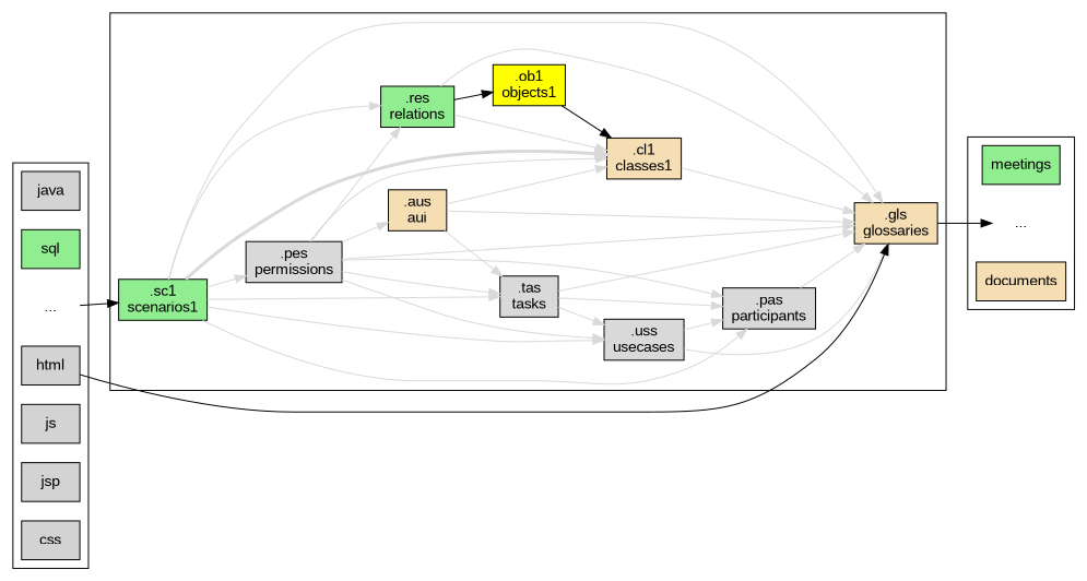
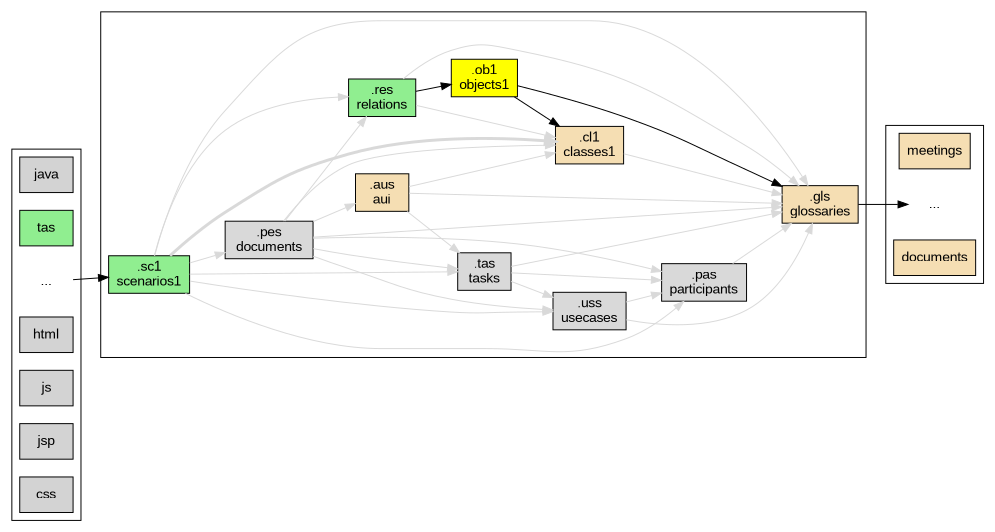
  digraph {
    compound=true
    fontname="Liberation Sans"
    rankdir=LR
    node [fillcolor=wheat fontname="Liberation Sans" shape=box style=filled]
    edge [fontname="Liberation Sans" color=grey85 penwidth=1]
-   meetings [fillcolor=lightgreen]
+   meetings
    n2 [color=white fillcolor=white label="..."]
    documents
    n4 [label=".gls\nglossaries" penwidth=1]
    n5 [label=".cl1\nclasses1" penwidth=1]
    n6 [fillcolor=yellow label=".ob1\nobjects1" penwidth=1]
    n7 [fillcolor=lightgreen label=".sc1\nscenarios1" penwidth=1]
    n8 [fillcolor=grey85 label=".uss\nusecases" penwidth=1]
-   n9 [fillcolor=grey85 label=".pes\npermissions" penwidth=1]
+   n9 [fillcolor=grey85 label=".pes\ndocuments" penwidth=1]
    n10 [fillcolor=lightgreen label=".res\nrelations" penwidth=1]
    n11 [fillcolor=grey85 label=".tas\ntasks" penwidth=1]
    n12 [fillcolor=grey85 label=".pas\nparticipants" penwidth=1]
    n13 [label=".aus\naui" penwidth=1]
    java [fillcolor=lightgrey]
-   sql [fillcolor=lightgreen]
+   sql [fillcolor=lightgreen label=tas]
    html [fillcolor=lightgrey]
    n17 [color=white fillcolor=white label="..."]
    js [fillcolor=lightgrey]
    jsp [fillcolor=lightgrey]
    css [fillcolor=lightgrey]
    subgraph cluster_1 {
      meetings
      n2
      documents
    }
    subgraph cluster_2 {
      n4
      n5
      n6
      n7
      n8
      n9
      n10
      n11
      n12
      n13
    }
    subgraph cluster_3 {
      java
      sql
      html
      n17
      js
      jsp
      css
    }
    n4 -> n2 [color="" penwidth=""]
    n5 -> n4
-   html -> n4 [color=black]
+   n6 -> n4 [color=black]
    n6 -> n5 [color=black]
    n7 -> n4
    n7 -> n5 [penwidth=3]
    n7 -> n8
    n7 -> n9
    n7 -> n10
    n7 -> n11
    n7 -> n12
    n8 -> n4
    n8 -> n12
    n9 -> n4
    n9 -> n5
    n9 -> n8
    n9 -> n10
    n9 -> n11
    n9 -> n12
    n9 -> n13
    n10 -> n4
    n10 -> n5
    n10 -> n6 [color=black]
    n11 -> n4
    n11 -> n8
    n11 -> n12
    n12 -> n4
    n13 -> n4
    n13 -> n5
    n13 -> n11
    n17 -> n7 [color="" penwidth=""]
  }
